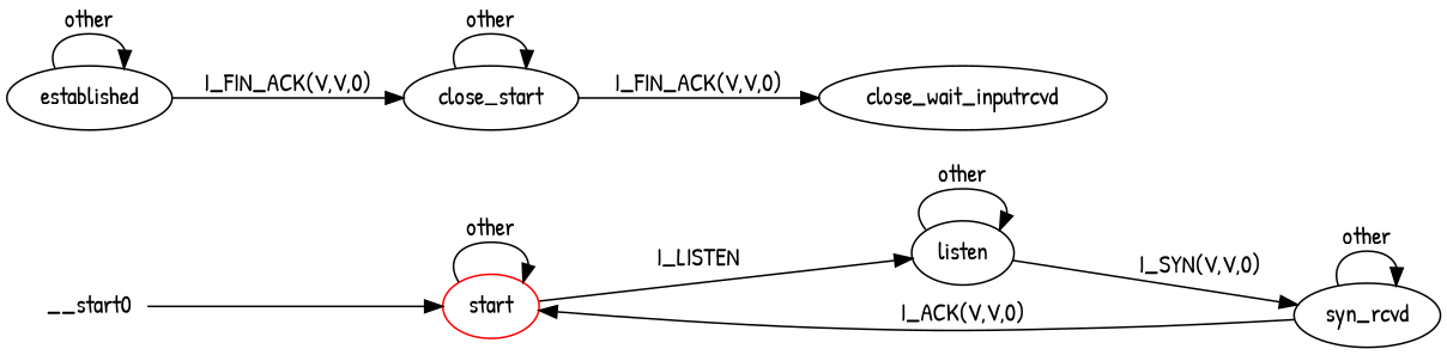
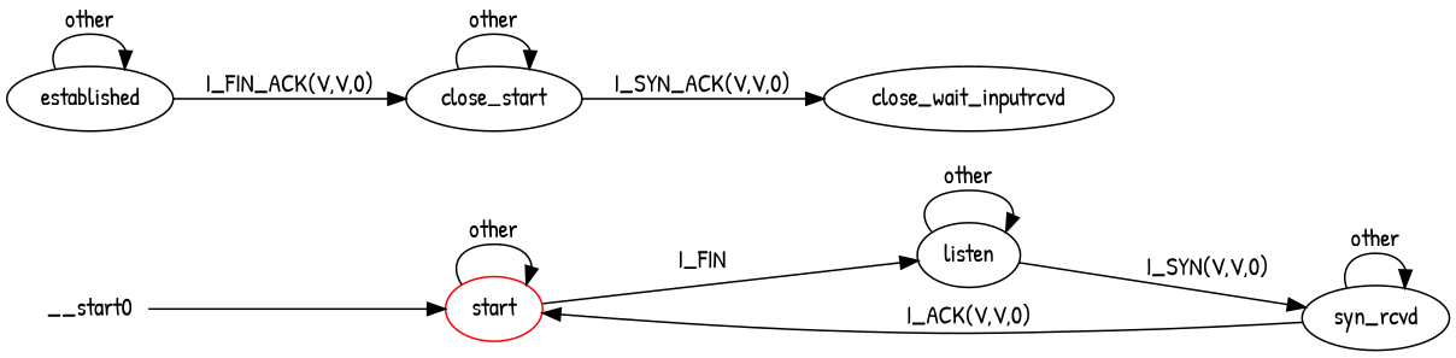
  digraph {
    fontname="Patrick Hand"
    rankdir=LR
    node [fontname="Patrick Hand"]
    edge [fontname="Patrick Hand"]
    start [color=red]
    listen
    syn_rcvd
    established
    n5 [label=close_start]
    close_wait_inputrcvd
    __start0 [height=0 shape=none width=0]
    start -> start [label=other]
-   start -> listen [label=I_LISTEN]
+   start -> listen [label=I_FIN]
    listen -> listen [label=other]
    listen -> syn_rcvd [label="I_SYN(V,V,0)"]
    syn_rcvd -> start [label="I_ACK(V,V,0)"]
    syn_rcvd -> syn_rcvd [label=other]
    established -> established [label=other]
    established -> n5 [label="I_FIN_ACK(V,V,0)"]
    n5 -> n5 [label=other]
-   n5 -> close_wait_inputrcvd [label="I_FIN_ACK(V,V,0)"]
+   n5 -> close_wait_inputrcvd [label="I_SYN_ACK(V,V,0)"]
    __start0 -> start
  }
